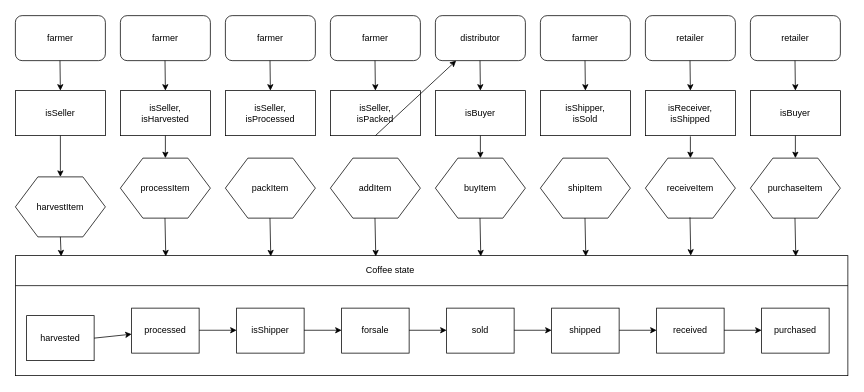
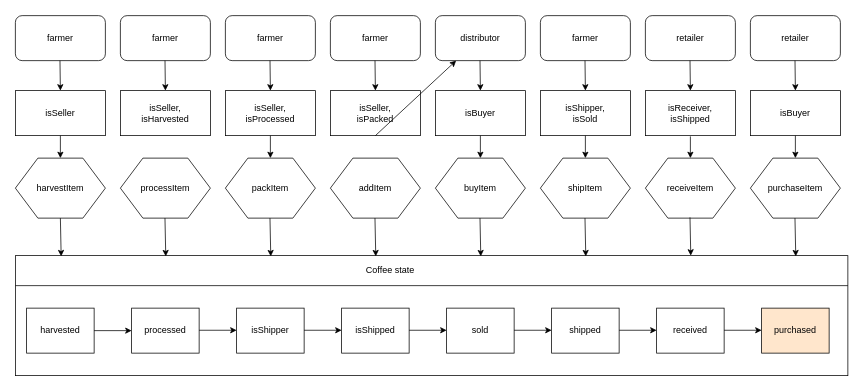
  <mxCell id="0" />
  <mxCell id="1" parent="0" />
  <mxCell id="2" value="farmer" style="rounded=1;whiteSpace=wrap;html=1;" vertex="1" parent="1"><mxGeometry x="20" y="20" width="120" height="60" as="geometry" /></mxCell>
  <mxCell id="3" value="farmer" style="rounded=1;whiteSpace=wrap;html=1;" vertex="1" parent="1"><mxGeometry x="160" y="20" width="120" height="60" as="geometry" /></mxCell>
  <mxCell id="4" value="farmer" style="rounded=1;whiteSpace=wrap;html=1;" vertex="1" parent="1"><mxGeometry x="300" y="20" width="120" height="60" as="geometry" /></mxCell>
  <mxCell id="5" value="farmer" style="rounded=1;whiteSpace=wrap;html=1;" vertex="1" parent="1"><mxGeometry x="440" y="20" width="120" height="60" as="geometry" /></mxCell>
  <mxCell id="6" value="distributor" style="rounded=1;whiteSpace=wrap;html=1;" vertex="1" parent="1"><mxGeometry x="580" y="20" width="120" height="60" as="geometry" /></mxCell>
  <mxCell id="7" value="farmer" style="rounded=1;whiteSpace=wrap;html=1;" vertex="1" parent="1"><mxGeometry x="720" y="20" width="120" height="60" as="geometry" /></mxCell>
  <mxCell id="8" value="retailer" style="rounded=1;whiteSpace=wrap;html=1;" vertex="1" parent="1"><mxGeometry x="860" y="20" width="120" height="60" as="geometry" /></mxCell>
  <mxCell id="9" value="" style="rounded=0;whiteSpace=wrap;html=1;" vertex="1" parent="1"><mxGeometry x="20" y="340" width="1110" height="160" as="geometry" /></mxCell>
  <mxCell id="10" value="" style="endArrow=none;html=1;exitX=0;exitY=0.25;exitDx=0;exitDy=0;entryX=1;entryY=0.25;entryDx=0;entryDy=0;" edge="1" parent="1" source="9" target="9"><mxGeometry width="50" height="50" relative="1" as="geometry"><mxPoint x="390" y="410" as="sourcePoint" /><mxPoint x="440" y="360" as="targetPoint" /></mxGeometry></mxCell>
- <mxCell id="11" value="harvestItem" style="shape=hexagon;perimeter=hexagonPerimeter2;whiteSpace=wrap;html=1;" vertex="1" parent="1"><mxGeometry x="20" y="235" width="120" height="80" as="geometry" /></mxCell>
+ <mxCell id="11" value="harvestItem" style="shape=hexagon;perimeter=hexagonPerimeter2;whiteSpace=wrap;html=1;" vertex="1" parent="1"><mxGeometry x="20" y="210" width="120" height="80" as="geometry" /></mxCell>
  <mxCell id="12" value="processItem" style="shape=hexagon;perimeter=hexagonPerimeter2;whiteSpace=wrap;html=1;" vertex="1" parent="1"><mxGeometry x="160" y="210" width="120" height="80" as="geometry" /></mxCell>
  <mxCell id="13" value="packItem" style="shape=hexagon;perimeter=hexagonPerimeter2;whiteSpace=wrap;html=1;" vertex="1" parent="1"><mxGeometry x="300" y="210" width="120" height="80" as="geometry" /></mxCell>
  <mxCell id="14" value="addItem" style="shape=hexagon;perimeter=hexagonPerimeter2;whiteSpace=wrap;html=1;" vertex="1" parent="1"><mxGeometry x="440" y="210" width="120" height="80" as="geometry" /></mxCell>
  <mxCell id="15" value="buyItem" style="shape=hexagon;perimeter=hexagonPerimeter2;whiteSpace=wrap;html=1;" vertex="1" parent="1"><mxGeometry x="580" y="210" width="120" height="80" as="geometry" /></mxCell>
  <mxCell id="16" value="shipItem" style="shape=hexagon;perimeter=hexagonPerimeter2;whiteSpace=wrap;html=1;" vertex="1" parent="1"><mxGeometry x="720" y="210" width="120" height="80" as="geometry" /></mxCell>
  <mxCell id="17" value="receiveItem" style="shape=hexagon;perimeter=hexagonPerimeter2;whiteSpace=wrap;html=1;" vertex="1" parent="1"><mxGeometry x="860" y="210" width="120" height="80" as="geometry" /></mxCell>
  <mxCell id="18" value="Coffee state" style="text;html=1;strokeColor=none;fillColor=none;align=center;verticalAlign=middle;whiteSpace=wrap;rounded=0;" vertex="1" parent="1"><mxGeometry x="480" y="350" width="80" height="20" as="geometry" /></mxCell>
  <mxCell id="19" value="retailer" style="rounded=1;whiteSpace=wrap;html=1;" vertex="1" parent="1"><mxGeometry x="1000" y="20" width="120" height="60" as="geometry" /></mxCell>
  <mxCell id="20" value="purchaseItem" style="shape=hexagon;perimeter=hexagonPerimeter2;whiteSpace=wrap;html=1;" vertex="1" parent="1"><mxGeometry x="1000" y="210" width="120" height="80" as="geometry" /></mxCell>
- <mxCell id="21" value="harvested" style="rounded=0;whiteSpace=wrap;html=1;" vertex="1" parent="1"><mxGeometry x="35" y="420" width="90" height="60" as="geometry" /></mxCell>
+ <mxCell id="21" value="harvested" style="rounded=0;whiteSpace=wrap;html=1;" vertex="1" parent="1"><mxGeometry x="35" y="410" width="90" height="60" as="geometry" /></mxCell>
  <mxCell id="22" value="processed" style="rounded=0;whiteSpace=wrap;html=1;" vertex="1" parent="1"><mxGeometry x="175" y="410" width="90" height="60" as="geometry" /></mxCell>
  <mxCell id="23" value="isShipper" style="rounded=0;whiteSpace=wrap;html=1;" vertex="1" parent="1"><mxGeometry x="315" y="410" width="90" height="60" as="geometry" /></mxCell>
  <mxCell id="24" value="sold" style="rounded=0;whiteSpace=wrap;html=1;" vertex="1" parent="1"><mxGeometry x="595" y="410" width="90" height="60" as="geometry" /></mxCell>
- <mxCell id="25" value="forsale" style="rounded=0;whiteSpace=wrap;html=1;" vertex="1" parent="1"><mxGeometry x="455" y="410" width="90" height="60" as="geometry" /></mxCell>
+ <mxCell id="25" value="isShipped" style="rounded=0;whiteSpace=wrap;html=1;" vertex="1" parent="1"><mxGeometry x="455" y="410" width="90" height="60" as="geometry" /></mxCell>
  <mxCell id="26" value="received" style="rounded=0;whiteSpace=wrap;html=1;" vertex="1" parent="1"><mxGeometry x="875" y="410" width="90" height="60" as="geometry" /></mxCell>
  <mxCell id="27" value="shipped" style="rounded=0;whiteSpace=wrap;html=1;" vertex="1" parent="1"><mxGeometry x="735" y="410" width="90" height="60" as="geometry" /></mxCell>
- <mxCell id="28" value="purchased" style="rounded=0;whiteSpace=wrap;html=1;" vertex="1" parent="1"><mxGeometry x="1015" y="410" width="90" height="60" as="geometry" /></mxCell>
+ <mxCell id="28" value="purchased" style="rounded=0;whiteSpace=wrap;html=1;fillColor=#ffe6cc;" vertex="1" parent="1"><mxGeometry x="1015" y="410" width="90" height="60" as="geometry" /></mxCell>
  <mxCell id="29" value="" style="endArrow=classic;html=1;exitX=1;exitY=0.5;exitDx=0;exitDy=0;" edge="1" parent="1" source="21" target="22"><mxGeometry width="50" height="50" relative="1" as="geometry"><mxPoint x="390" y="410" as="sourcePoint" /><mxPoint x="440" y="360" as="targetPoint" /></mxGeometry></mxCell>
  <mxCell id="30" value="" style="endArrow=classic;html=1;exitX=1;exitY=0.5;exitDx=0;exitDy=0;" edge="1" parent="1"><mxGeometry width="50" height="50" relative="1" as="geometry"><mxPoint x="265" y="439.5" as="sourcePoint" /><mxPoint x="315" y="439.5" as="targetPoint" /></mxGeometry></mxCell>
  <mxCell id="31" value="" style="endArrow=classic;html=1;exitX=1;exitY=0.5;exitDx=0;exitDy=0;" edge="1" parent="1"><mxGeometry width="50" height="50" relative="1" as="geometry"><mxPoint x="405" y="439.5" as="sourcePoint" /><mxPoint x="455" y="439.5" as="targetPoint" /></mxGeometry></mxCell>
  <mxCell id="32" value="" style="endArrow=classic;html=1;exitX=1;exitY=0.5;exitDx=0;exitDy=0;" edge="1" parent="1"><mxGeometry width="50" height="50" relative="1" as="geometry"><mxPoint x="545" y="439.5" as="sourcePoint" /><mxPoint x="595" y="439.5" as="targetPoint" /></mxGeometry></mxCell>
  <mxCell id="33" value="" style="endArrow=classic;html=1;exitX=1;exitY=0.5;exitDx=0;exitDy=0;" edge="1" parent="1"><mxGeometry width="50" height="50" relative="1" as="geometry"><mxPoint x="685" y="439.5" as="sourcePoint" /><mxPoint x="735" y="439.5" as="targetPoint" /></mxGeometry></mxCell>
  <mxCell id="34" value="" style="endArrow=classic;html=1;exitX=1;exitY=0.5;exitDx=0;exitDy=0;" edge="1" parent="1"><mxGeometry width="50" height="50" relative="1" as="geometry"><mxPoint x="825" y="439.5" as="sourcePoint" /><mxPoint x="875" y="439.5" as="targetPoint" /></mxGeometry></mxCell>
  <mxCell id="35" value="" style="endArrow=classic;html=1;exitX=1;exitY=0.5;exitDx=0;exitDy=0;" edge="1" parent="1"><mxGeometry width="50" height="50" relative="1" as="geometry"><mxPoint x="965" y="439.5" as="sourcePoint" /><mxPoint x="1015" y="439.5" as="targetPoint" /></mxGeometry></mxCell>
  <mxCell id="36" value="" style="endArrow=classic;html=1;exitX=0.5;exitY=1;exitDx=0;exitDy=0;entryX=0.055;entryY=0.006;entryDx=0;entryDy=0;entryPerimeter=0;" edge="1" parent="1" source="11" target="9"><mxGeometry width="50" height="50" relative="1" as="geometry"><mxPoint x="390" y="410" as="sourcePoint" /><mxPoint x="440" y="360" as="targetPoint" /></mxGeometry></mxCell>
  <mxCell id="37" value="" style="endArrow=classic;html=1;exitX=0.5;exitY=1;exitDx=0;exitDy=0;entryX=0.055;entryY=0.006;entryDx=0;entryDy=0;entryPerimeter=0;" edge="1" parent="1"><mxGeometry width="50" height="50" relative="1" as="geometry"><mxPoint x="219.47" y="290" as="sourcePoint" /><mxPoint x="220.52" y="340.96" as="targetPoint" /></mxGeometry></mxCell>
  <mxCell id="38" value="" style="endArrow=classic;html=1;exitX=0.5;exitY=1;exitDx=0;exitDy=0;entryX=0.055;entryY=0.006;entryDx=0;entryDy=0;entryPerimeter=0;" edge="1" parent="1"><mxGeometry width="50" height="50" relative="1" as="geometry"><mxPoint x="359.47" y="290" as="sourcePoint" /><mxPoint x="360.52" y="340.96" as="targetPoint" /></mxGeometry></mxCell>
  <mxCell id="39" value="" style="endArrow=classic;html=1;exitX=0.5;exitY=1;exitDx=0;exitDy=0;entryX=0.055;entryY=0.006;entryDx=0;entryDy=0;entryPerimeter=0;" edge="1" parent="1"><mxGeometry width="50" height="50" relative="1" as="geometry"><mxPoint x="499.47" y="290" as="sourcePoint" /><mxPoint x="500.52" y="340.96" as="targetPoint" /></mxGeometry></mxCell>
  <mxCell id="40" value="" style="endArrow=classic;html=1;exitX=0.5;exitY=1;exitDx=0;exitDy=0;entryX=0.055;entryY=0.006;entryDx=0;entryDy=0;entryPerimeter=0;" edge="1" parent="1"><mxGeometry width="50" height="50" relative="1" as="geometry"><mxPoint x="639.48" y="290" as="sourcePoint" /><mxPoint x="640.53" y="340.96" as="targetPoint" /></mxGeometry></mxCell>
  <mxCell id="41" value="" style="endArrow=classic;html=1;exitX=0.5;exitY=1;exitDx=0;exitDy=0;entryX=0.055;entryY=0.006;entryDx=0;entryDy=0;entryPerimeter=0;" edge="1" parent="1"><mxGeometry width="50" height="50" relative="1" as="geometry"><mxPoint x="779.48" y="290" as="sourcePoint" /><mxPoint x="780.53" y="340.96" as="targetPoint" /></mxGeometry></mxCell>
  <mxCell id="42" value="" style="endArrow=classic;html=1;exitX=0.5;exitY=1;exitDx=0;exitDy=0;entryX=0.055;entryY=0.006;entryDx=0;entryDy=0;entryPerimeter=0;" edge="1" parent="1"><mxGeometry width="50" height="50" relative="1" as="geometry"><mxPoint x="919.48" y="289.04" as="sourcePoint" /><mxPoint x="920.53" y="340" as="targetPoint" /></mxGeometry></mxCell>
  <mxCell id="43" value="" style="endArrow=classic;html=1;exitX=0.5;exitY=1;exitDx=0;exitDy=0;entryX=0.055;entryY=0.006;entryDx=0;entryDy=0;entryPerimeter=0;" edge="1" parent="1"><mxGeometry width="50" height="50" relative="1" as="geometry"><mxPoint x="1059.47" y="290" as="sourcePoint" /><mxPoint x="1060.52" y="340.96" as="targetPoint" /></mxGeometry></mxCell>
  <mxCell id="44" value="isSeller" style="rounded=0;whiteSpace=wrap;html=1;" vertex="1" parent="1"><mxGeometry x="20" y="120" width="120" height="60" as="geometry" /></mxCell>
  <mxCell id="45" value="&lt;div&gt;isSeller,&lt;/div&gt;&lt;div&gt;isHarvested&lt;br&gt;&lt;/div&gt;" style="rounded=0;whiteSpace=wrap;html=1;" vertex="1" parent="1"><mxGeometry x="160" y="120" width="120" height="60" as="geometry" /></mxCell>
  <mxCell id="46" value="&lt;div&gt;isSeller,&lt;/div&gt;&lt;div&gt;isProcessed&lt;br&gt;&lt;/div&gt;" style="rounded=0;whiteSpace=wrap;html=1;" vertex="1" parent="1"><mxGeometry x="300" y="120" width="120" height="60" as="geometry" /></mxCell>
  <mxCell id="47" value="&lt;div&gt;isSeller,&lt;/div&gt;&lt;div&gt;isPacked&lt;br&gt;&lt;/div&gt;" style="rounded=0;whiteSpace=wrap;html=1;" vertex="1" parent="1"><mxGeometry x="440" y="120" width="120" height="60" as="geometry" /></mxCell>
  <mxCell id="48" value="isBuyer" style="rounded=0;whiteSpace=wrap;html=1;" vertex="1" parent="1"><mxGeometry x="580" y="120" width="120" height="60" as="geometry" /></mxCell>
  <mxCell id="49" value="&lt;div&gt;isShipper,&lt;/div&gt;&lt;div&gt;isSold&lt;br&gt;&lt;/div&gt;" style="rounded=0;whiteSpace=wrap;html=1;" vertex="1" parent="1"><mxGeometry x="720" y="120" width="120" height="60" as="geometry" /></mxCell>
  <mxCell id="50" value="&lt;div&gt;isReceiver,&lt;/div&gt;&lt;div&gt;isShipped&lt;br&gt;&lt;/div&gt;" style="rounded=0;whiteSpace=wrap;html=1;" vertex="1" parent="1"><mxGeometry x="860" y="120" width="120" height="60" as="geometry" /></mxCell>
  <mxCell id="51" value="isBuyer" style="rounded=0;whiteSpace=wrap;html=1;" vertex="1" parent="1"><mxGeometry x="1000" y="120" width="120" height="60" as="geometry" /></mxCell>
  <mxCell id="52" value="" style="endArrow=classic;html=1;exitX=0.5;exitY=1;exitDx=0;exitDy=0;entryX=0.5;entryY=0;entryDx=0;entryDy=0;" edge="1" parent="1" target="44"><mxGeometry width="50" height="50" relative="1" as="geometry"><mxPoint x="79.47" y="80" as="sourcePoint" /><mxPoint x="81" y="120" as="targetPoint" /></mxGeometry></mxCell>
  <mxCell id="53" value="" style="endArrow=classic;html=1;exitX=0.5;exitY=1;exitDx=0;exitDy=0;entryX=0.5;entryY=0;entryDx=0;entryDy=0;" edge="1" parent="1"><mxGeometry width="50" height="50" relative="1" as="geometry"><mxPoint x="219.5" y="80" as="sourcePoint" /><mxPoint x="220.03" y="120" as="targetPoint" /></mxGeometry></mxCell>
  <mxCell id="54" value="" style="endArrow=classic;html=1;exitX=0.5;exitY=1;exitDx=0;exitDy=0;entryX=0.5;entryY=0;entryDx=0;entryDy=0;" edge="1" parent="1"><mxGeometry width="50" height="50" relative="1" as="geometry"><mxPoint x="359.5" y="80" as="sourcePoint" /><mxPoint x="360.03" y="120" as="targetPoint" /></mxGeometry></mxCell>
  <mxCell id="55" value="" style="endArrow=classic;html=1;exitX=0.5;exitY=1;exitDx=0;exitDy=0;entryX=0.5;entryY=0;entryDx=0;entryDy=0;" edge="1" parent="1"><mxGeometry width="50" height="50" relative="1" as="geometry"><mxPoint x="499.5" y="80" as="sourcePoint" /><mxPoint x="500.03" y="120" as="targetPoint" /></mxGeometry></mxCell>
  <mxCell id="56" value="" style="endArrow=classic;html=1;exitX=0.5;exitY=1;exitDx=0;exitDy=0;entryX=0.5;entryY=0;entryDx=0;entryDy=0;" edge="1" parent="1"><mxGeometry width="50" height="50" relative="1" as="geometry"><mxPoint x="639.5" y="80" as="sourcePoint" /><mxPoint x="640.03" y="120" as="targetPoint" /></mxGeometry></mxCell>
  <mxCell id="57" value="" style="endArrow=classic;html=1;exitX=0.5;exitY=1;exitDx=0;exitDy=0;entryX=0.5;entryY=0;entryDx=0;entryDy=0;" edge="1" parent="1"><mxGeometry width="50" height="50" relative="1" as="geometry"><mxPoint x="779.5" y="80" as="sourcePoint" /><mxPoint x="780.03" y="120" as="targetPoint" /></mxGeometry></mxCell>
  <mxCell id="58" value="" style="endArrow=classic;html=1;exitX=0.5;exitY=1;exitDx=0;exitDy=0;entryX=0.5;entryY=0;entryDx=0;entryDy=0;" edge="1" parent="1"><mxGeometry width="50" height="50" relative="1" as="geometry"><mxPoint x="919.5" y="80" as="sourcePoint" /><mxPoint x="920.03" y="120" as="targetPoint" /></mxGeometry></mxCell>
  <mxCell id="59" value="" style="endArrow=classic;html=1;exitX=0.5;exitY=1;exitDx=0;exitDy=0;entryX=0.5;entryY=0;entryDx=0;entryDy=0;" edge="1" parent="1"><mxGeometry width="50" height="50" relative="1" as="geometry"><mxPoint x="1059.5" y="80" as="sourcePoint" /><mxPoint x="1060.03" y="120" as="targetPoint" /></mxGeometry></mxCell>
  <mxCell id="60" value="" style="endArrow=classic;html=1;entryX=0.5;entryY=0;entryDx=0;entryDy=0;" edge="1" parent="1" target="11"><mxGeometry width="50" height="50" relative="1" as="geometry"><mxPoint x="80" y="180" as="sourcePoint" /><mxPoint x="80" y="200" as="targetPoint" /></mxGeometry></mxCell>
- <mxCell id="61" value="" style="endArrow=classic;html=1;entryX=0.5;entryY=0;entryDx=0;entryDy=0;exitX=0.5;exitY=1;exitDx=0;exitDy=0;" edge="1" parent="1" source="45" target="12"><mxGeometry width="50" height="50" relative="1" as="geometry"><mxPoint x="90" y="190" as="sourcePoint" /><mxPoint x="90" y="220" as="targetPoint" /></mxGeometry></mxCell>
+ <mxCell id="62" value="" style="endArrow=classic;html=1;entryX=0.5;entryY=0;entryDx=0;entryDy=0;exitX=0.5;exitY=1;exitDx=0;exitDy=0;" edge="1" parent="1" source="46" target="13"><mxGeometry width="50" height="50" relative="1" as="geometry"><mxPoint x="230" y="190" as="sourcePoint" /><mxPoint x="230" y="220" as="targetPoint" /></mxGeometry></mxCell>
  <mxCell id="63" value="" style="endArrow=classic;html=1;exitX=0.5;exitY=1;exitDx=0;exitDy=0;" edge="1" parent="1" source="47" target="6"><mxGeometry width="50" height="50" relative="1" as="geometry"><mxPoint x="370" y="190" as="sourcePoint" /><mxPoint x="370" y="220" as="targetPoint" /></mxGeometry></mxCell>
  <mxCell id="64" value="" style="endArrow=classic;html=1;entryX=0.5;entryY=0;entryDx=0;entryDy=0;exitX=0.5;exitY=1;exitDx=0;exitDy=0;" edge="1" parent="1" source="48" target="15"><mxGeometry width="50" height="50" relative="1" as="geometry"><mxPoint x="510" y="190" as="sourcePoint" /><mxPoint x="510" y="220" as="targetPoint" /></mxGeometry></mxCell>
+ <mxCell id="65" value="" style="endArrow=classic;html=1;entryX=0.5;entryY=0;entryDx=0;entryDy=0;exitX=0.5;exitY=1;exitDx=0;exitDy=0;" edge="1" parent="1" source="49" target="16"><mxGeometry width="50" height="50" relative="1" as="geometry"><mxPoint x="650" y="190" as="sourcePoint" /><mxPoint x="650" y="220" as="targetPoint" /></mxGeometry></mxCell>
  <mxCell id="66" value="" style="endArrow=classic;html=1;entryX=0.5;entryY=0;entryDx=0;entryDy=0;" edge="1" parent="1" target="17"><mxGeometry width="50" height="50" relative="1" as="geometry"><mxPoint x="920" y="181" as="sourcePoint" /><mxPoint x="790" y="220" as="targetPoint" /></mxGeometry></mxCell>
  <mxCell id="67" value="" style="endArrow=classic;html=1;entryX=0.5;entryY=0;entryDx=0;entryDy=0;exitX=0.5;exitY=1;exitDx=0;exitDy=0;" edge="1" parent="1" source="51" target="20"><mxGeometry width="50" height="50" relative="1" as="geometry"><mxPoint x="930" y="191" as="sourcePoint" /><mxPoint x="930" y="220" as="targetPoint" /></mxGeometry></mxCell>
